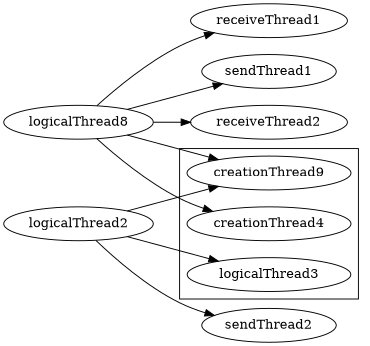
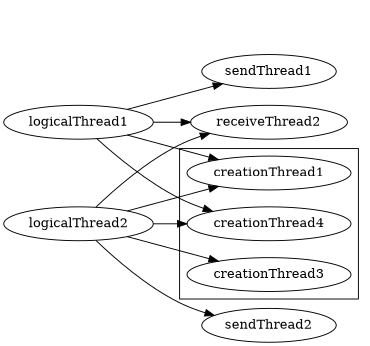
  digraph {
    rankdir=LR
-   creationThread1 [label=creationThread9]
+   creationThread1
    n2 [label=creationThread4]
-   creationThread3 [label=logicalThread3]
-   logicalThread1 [label=logicalThread8]
+   creationThread3
+   logicalThread1
    sendThread1
-   receiveThread1
    receiveThread2
    logicalThread2
    sendThread2
    subgraph cluster_1 {
      creationThread1
      n2
      creationThread3
    }
    logicalThread1 -> creationThread1
    logicalThread1 -> n2
    logicalThread1 -> sendThread1
-   logicalThread1 -> receiveThread1
    logicalThread1 -> receiveThread2
    logicalThread2 -> creationThread1
+   logicalThread2 -> n2
    logicalThread2 -> creationThread3
+   logicalThread2 -> receiveThread2
    logicalThread2 -> sendThread2
  }
